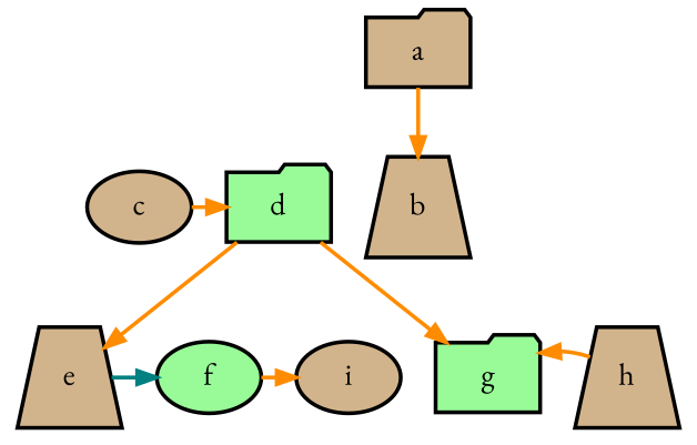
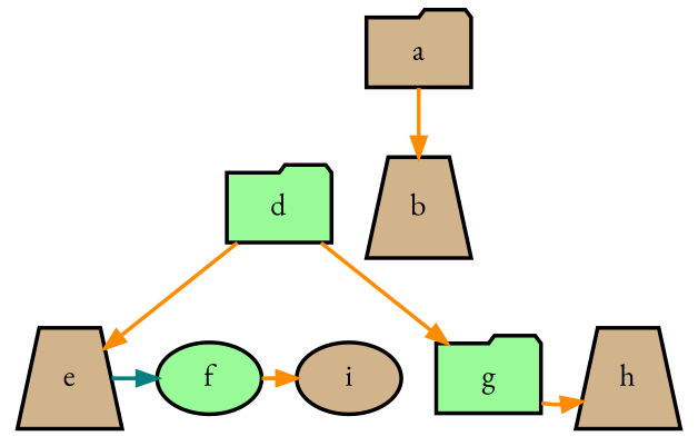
  digraph {
    fontname="EB Garamond"
    node [fillcolor=tan fontname="EB Garamond" fontsize=16 penwidth=2 shape=trapezium style=filled]
    edge [color=darkorange fontname="EB Garamond" penwidth=2]
    e
    f [fillcolor=palegreen shape=ellipse]
    g [fillcolor=palegreen shape=folder]
    h
    i [shape=ellipse]
    b
-   c [shape=ellipse]
    d [fillcolor=palegreen shape=folder]
    a [shape=folder]
    subgraph sub_1 {
      rank=same
      e
      f
      g
      h
      i
    }
    subgraph sub_2 {
      rank=same
      b
-     c
      d
    }
    e -> f [color=teal]
    f -> i
-   h -> g
-   c -> d
+   g -> h
    d -> e
    d -> g
    a -> b
  }
